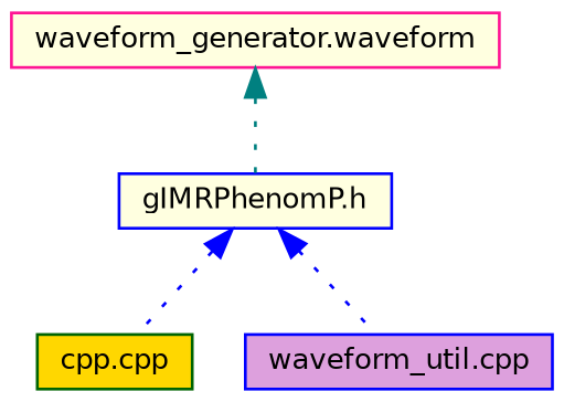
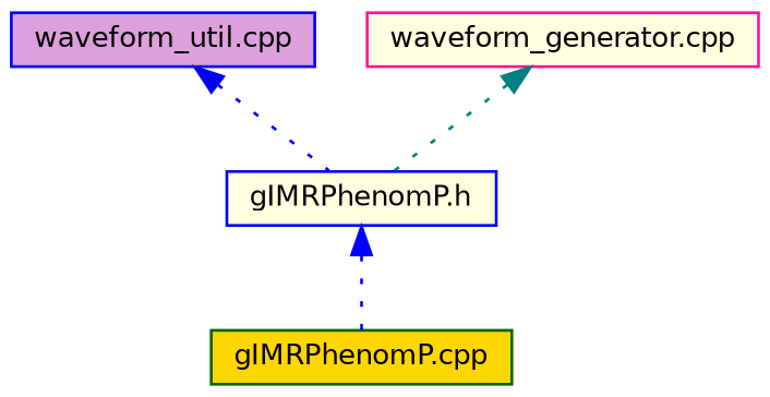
  digraph {
    node [color=blue fillcolor=lightyellow fontname=Helvetica fontsize=10 shape=record style=filled]
    edge [color=blue dir=back fontname=Helvetica fontsize=10 labelfontname=Helvetica labelfontsize=10 style=dotted]
    n1 [fontcolor=black height=0.2 label="gIMRPhenomP.h" width=0.4]
-   n2 [color=darkgreen fillcolor=gold height=0.2 label="cpp.cpp" width=0.4]
+   n2 [color=darkgreen fillcolor=gold height=0.2 label="gIMRPhenomP.cpp" width=0.4]
    n3 [fillcolor=plum height=0.2 label="waveform_util.cpp" width=0.4]
-   n4 [color=deeppink height=0.2 label="waveform_generator.waveform" width=0.4]
+   n4 [color=deeppink height=0.2 label="waveform_generator.cpp" width=0.4]
    n1 -> n2
-   n1 -> n3
+   n3 -> n1
    n4 -> n1 [color=teal]
  }
